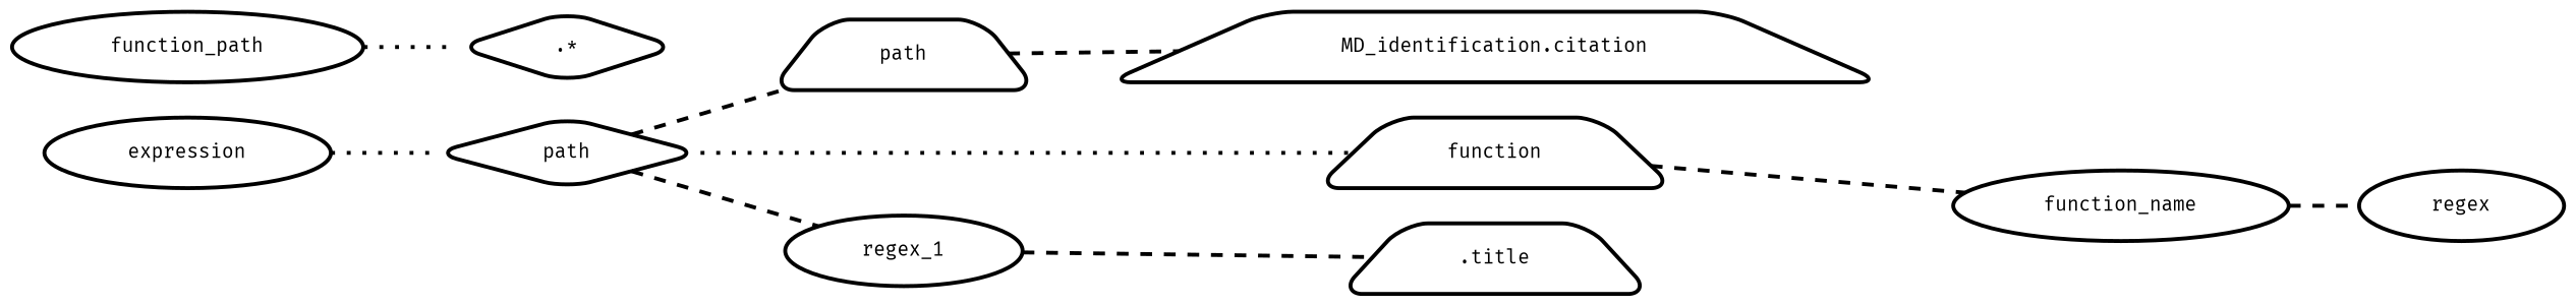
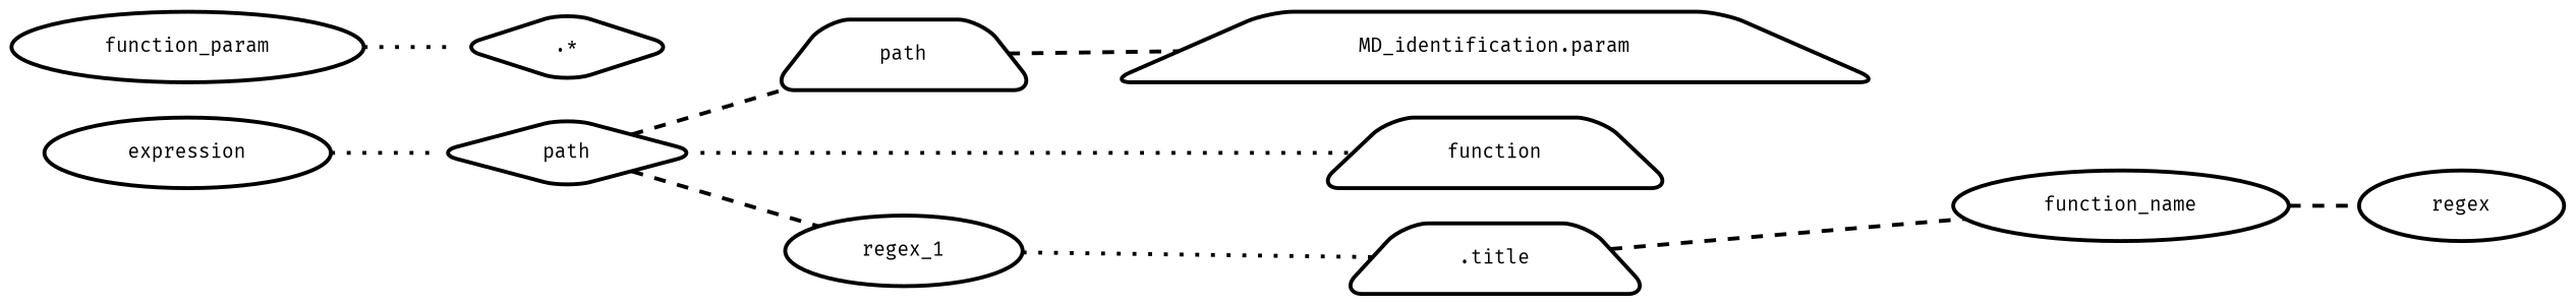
  digraph {
    rankdir=LR
    node [fillcolor="#fafafa" fontname="Fira Mono" fontsize=10 margin="0.3,0.1" penwidth=2.0 shape=ellipse style=rounded]
    edge [arrowhead=none penwidth=2.0 style=dashed]
    n1 [label=expression]
    n2 [label=path shape=diamond]
    n3 [label=path shape=trapezium]
    n4 [label=function shape=trapezium]
    n5 [label=regex_1]
-   n6 [label="MD_identification.citation" shape=trapezium]
+   n6 [label="MD_identification.param" shape=trapezium]
    n7 [label=function_name]
    n8 [label=".title" shape=trapezium]
    n9 [label=regex]
-   n10 [label=function_path]
+   n10 [label=function_param]
    n11 [label=".*" shape=diamond]
    n1 -> n2 [style=dotted]
    n2 -> n3
    n2 -> n4 [style=dotted]
    n2 -> n5
    n3 -> n6
-   n4 -> n7
-   n5 -> n8
+   n8 -> n7
+   n5 -> n8 [style=dotted]
    n7 -> n9
    n10 -> n11 [style=dotted]
  }
